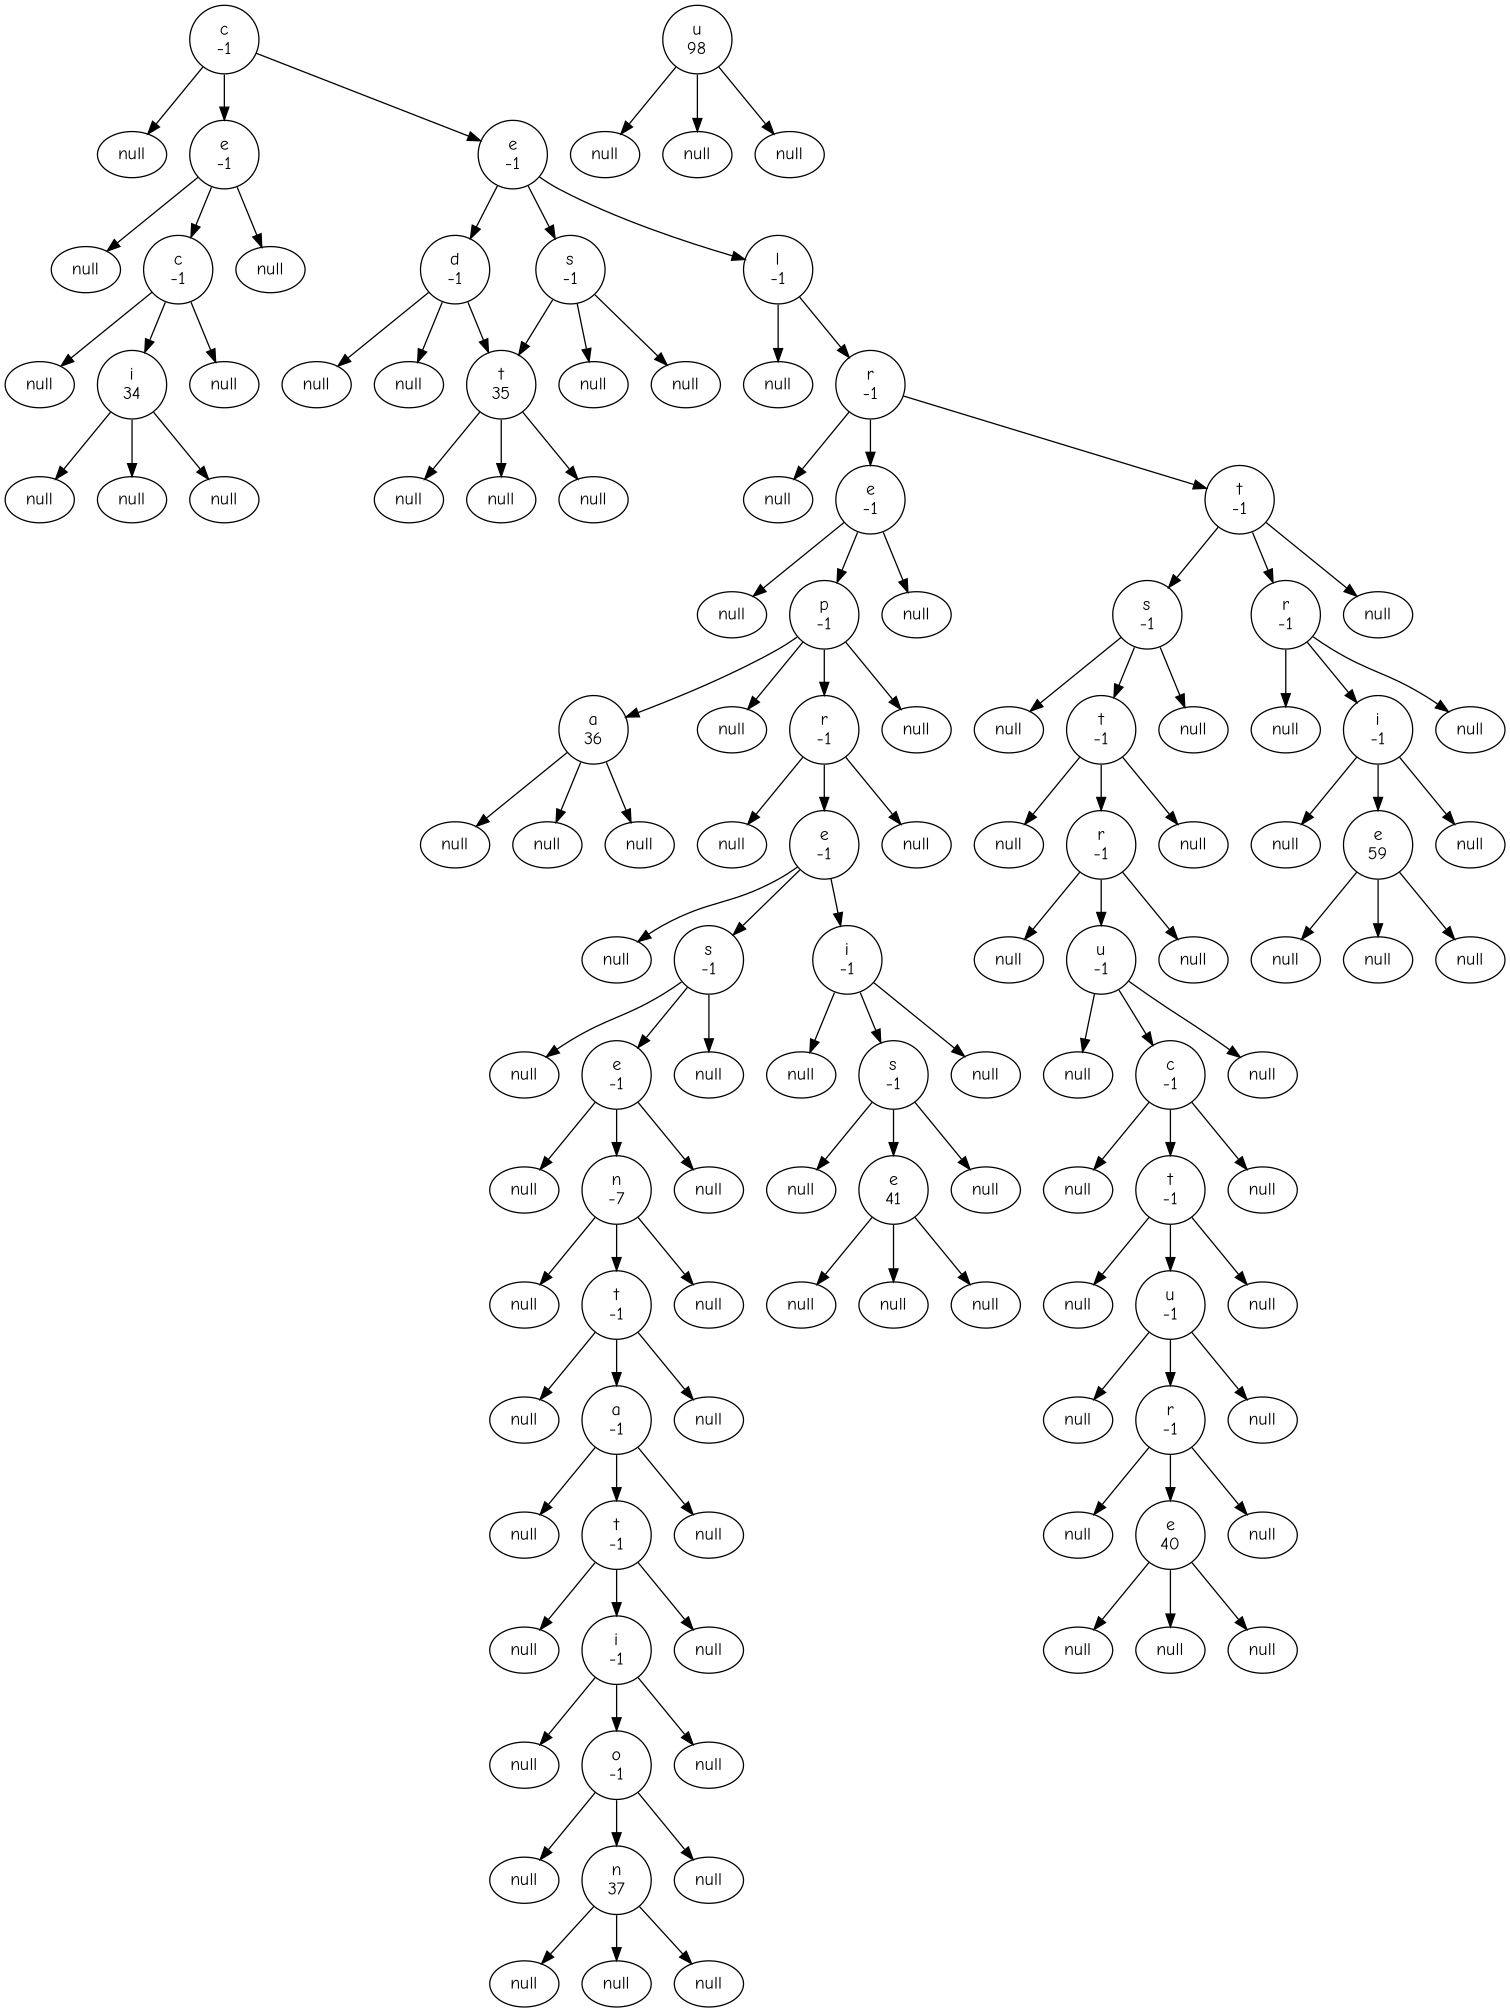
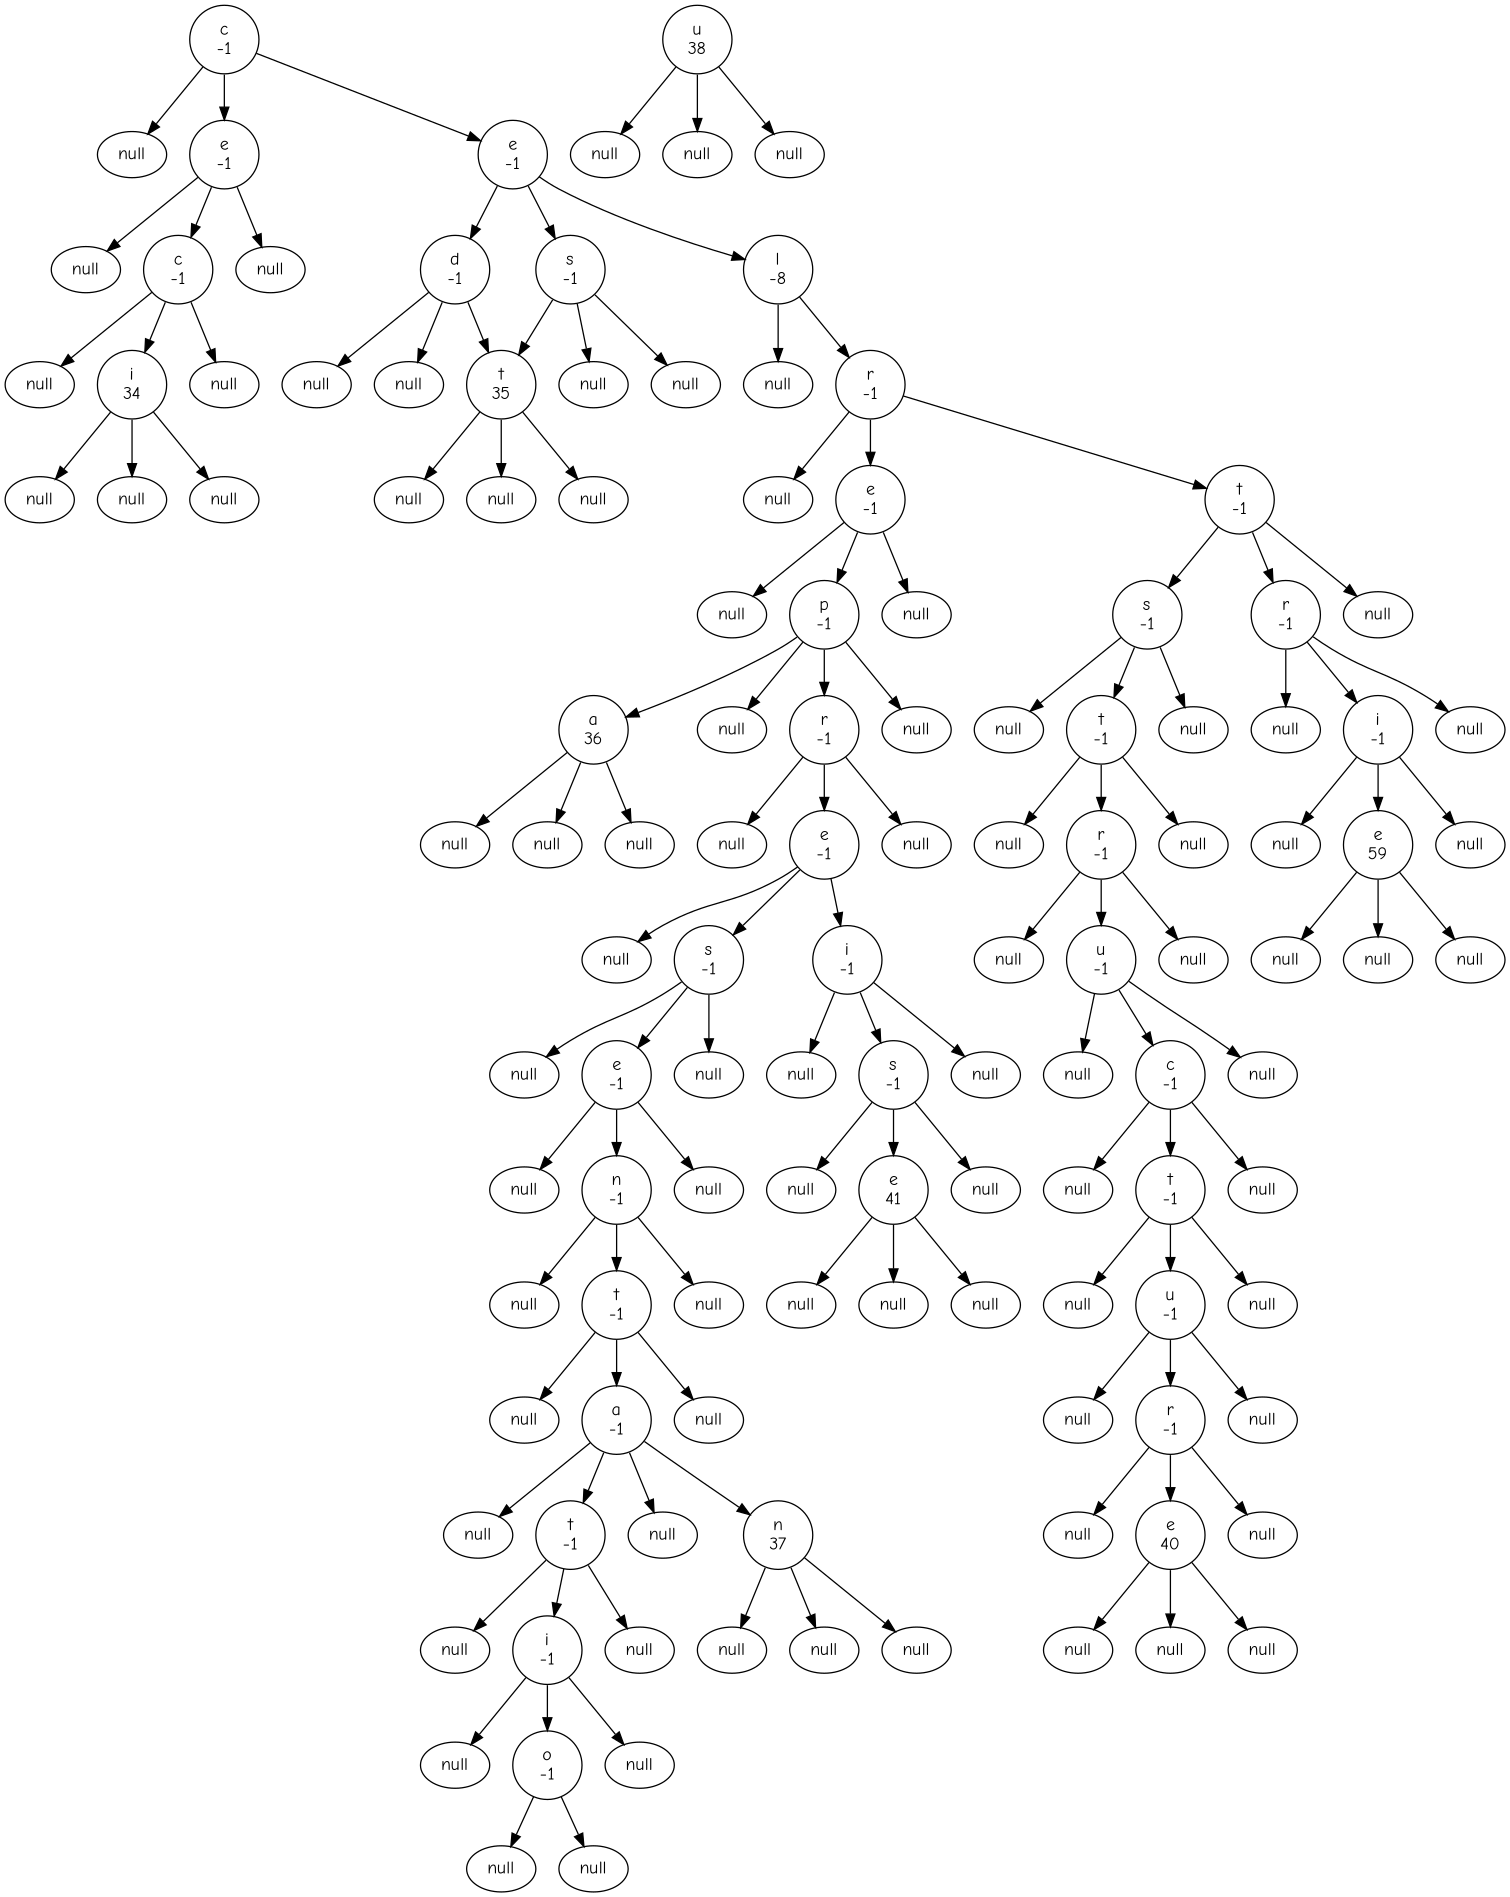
  digraph {
    fontname="Comic Neue"
    node [fontname="Comic Neue"]
    edge [fontname="Comic Neue"]
    n1 [label="c\n-1"]
    n2 [label=null]
    n3 [label="e\n-1"]
    n4 [label="e\n-1"]
    n5 [label=null]
    n6 [label="c\n-1"]
    n7 [label=null]
    n8 [label="d\n-1"]
    n9 [label="s\n-1"]
-   n10 [label="l\n-1"]
+   n10 [label="l\n-8"]
    n11 [label=null]
    n12 [label="i\n34"]
    n13 [label=null]
    n14 [label=null]
    n15 [label=null]
    n16 [label=null]
    n17 [label=null]
    n18 [label=null]
    n19 [label="t\n35"]
    n20 [label=null]
    n21 [label=null]
    n22 [label=null]
    n23 [label="r\n-1"]
-   n24 [label="u\n98"]
+   n24 [label="u\n38"]
    n25 [label=null]
    n26 [label=null]
    n27 [label=null]
    n28 [label=null]
    n29 [label=null]
    n30 [label=null]
    n31 [label="a\n36"]
    n32 [label=null]
    n33 [label=null]
    n34 [label=null]
    n35 [label=null]
    n36 [label="e\n-1"]
    n37 [label="t\n-1"]
    n38 [label=null]
    n39 [label="p\n-1"]
    n40 [label=null]
    n41 [label="s\n-1"]
    n42 [label="r\n-1"]
    n43 [label=null]
    n44 [label=null]
    n45 [label="r\n-1"]
    n46 [label=null]
    n47 [label=null]
    n48 [label="e\n-1"]
    n49 [label=null]
    n50 [label=null]
    n51 [label="s\n-1"]
    n52 [label="i\n-1"]
    n53 [label=null]
    n54 [label="e\n-1"]
    n55 [label=null]
    n56 [label=null]
    n57 [label="s\n-1"]
    n58 [label=null]
    n59 [label=null]
-   n60 [label="n\n-7"]
+   n60 [label="n\n-1"]
    n61 [label=null]
    n62 [label=null]
    n63 [label="t\n-1"]
    n64 [label=null]
    n65 [label=null]
    n66 [label="a\n-1"]
    n67 [label=null]
    n68 [label=null]
    n69 [label="t\n-1"]
    n70 [label=null]
    n71 [label=null]
    n72 [label="i\n-1"]
    n73 [label=null]
    n74 [label=null]
    n75 [label="o\n-1"]
    n76 [label=null]
    n77 [label=null]
    n78 [label="n\n37"]
    n79 [label=null]
    n80 [label=null]
    n81 [label=null]
    n82 [label=null]
    n83 [label=null]
    n84 [label="e\n41"]
    n85 [label=null]
    n86 [label=null]
    n87 [label=null]
    n88 [label=null]
    n89 [label=null]
    n90 [label="t\n-1"]
    n91 [label=null]
    n92 [label=null]
    n93 [label="i\n-1"]
    n94 [label=null]
    n95 [label=null]
    n96 [label="r\n-1"]
    n97 [label=null]
    n98 [label=null]
    n99 [label="u\n-1"]
    n100 [label=null]
    n101 [label=null]
    n102 [label="c\n-1"]
    n103 [label=null]
    n104 [label=null]
    n105 [label="t\n-1"]
    n106 [label=null]
    n107 [label=null]
    n108 [label="u\n-1"]
    n109 [label=null]
    n110 [label=null]
    n111 [label="r\n-1"]
    n112 [label=null]
    n113 [label=null]
    n114 [label="e\n40"]
    n115 [label=null]
    n116 [label=null]
    n117 [label=null]
    n118 [label=null]
    n119 [label=null]
    n120 [label="e\n59"]
    n121 [label=null]
    n122 [label=null]
    n123 [label=null]
    n124 [label=null]
    n1 -> n2
    n1 -> n3
    n1 -> n4
    n3 -> n5
    n3 -> n6
    n3 -> n7
    n4 -> n8
    n4 -> n9
    n4 -> n10
    n6 -> n11
    n6 -> n12
    n6 -> n13
    n8 -> n17
    n8 -> n18
    n8 -> n19
    n9 -> n19
    n9 -> n20
    n9 -> n21
    n10 -> n22
    n10 -> n23
    n12 -> n14
    n12 -> n15
    n12 -> n16
    n19 -> n28
    n19 -> n29
    n19 -> n30
    n23 -> n35
    n23 -> n36
    n23 -> n37
    n24 -> n25
    n24 -> n26
    n24 -> n27
    n31 -> n32
    n31 -> n33
    n31 -> n34
    n36 -> n38
    n36 -> n39
    n36 -> n40
    n37 -> n41
    n37 -> n42
    n37 -> n43
    n39 -> n31
    n39 -> n44
    n39 -> n45
    n39 -> n46
    n41 -> n89
    n41 -> n90
    n41 -> n91
    n42 -> n92
    n42 -> n93
    n42 -> n94
    n45 -> n47
    n45 -> n48
    n45 -> n49
    n48 -> n50
    n48 -> n51
    n48 -> n52
    n51 -> n53
    n51 -> n54
    n51 -> n55
    n52 -> n56
    n52 -> n57
    n52 -> n58
    n54 -> n59
    n54 -> n60
    n54 -> n61
    n57 -> n83
    n57 -> n84
    n57 -> n85
    n60 -> n62
    n60 -> n63
    n60 -> n64
    n63 -> n65
    n63 -> n66
    n63 -> n67
    n66 -> n68
    n66 -> n69
    n66 -> n70
    n69 -> n71
    n69 -> n72
    n69 -> n73
    n72 -> n74
    n72 -> n75
    n72 -> n76
    n75 -> n77
-   n75 -> n78
+   n66 -> n78
    n75 -> n79
    n78 -> n80
    n78 -> n81
    n78 -> n82
    n84 -> n86
    n84 -> n87
    n84 -> n88
    n90 -> n95
    n90 -> n96
    n90 -> n97
    n93 -> n119
    n93 -> n120
    n93 -> n121
    n96 -> n98
    n96 -> n99
    n96 -> n100
    n99 -> n101
    n99 -> n102
    n99 -> n103
    n102 -> n104
    n102 -> n105
    n102 -> n106
    n105 -> n107
    n105 -> n108
    n105 -> n109
    n108 -> n110
    n108 -> n111
    n108 -> n112
    n111 -> n113
    n111 -> n114
    n111 -> n115
    n114 -> n116
    n114 -> n117
    n114 -> n118
    n120 -> n122
    n120 -> n123
    n120 -> n124
  }
